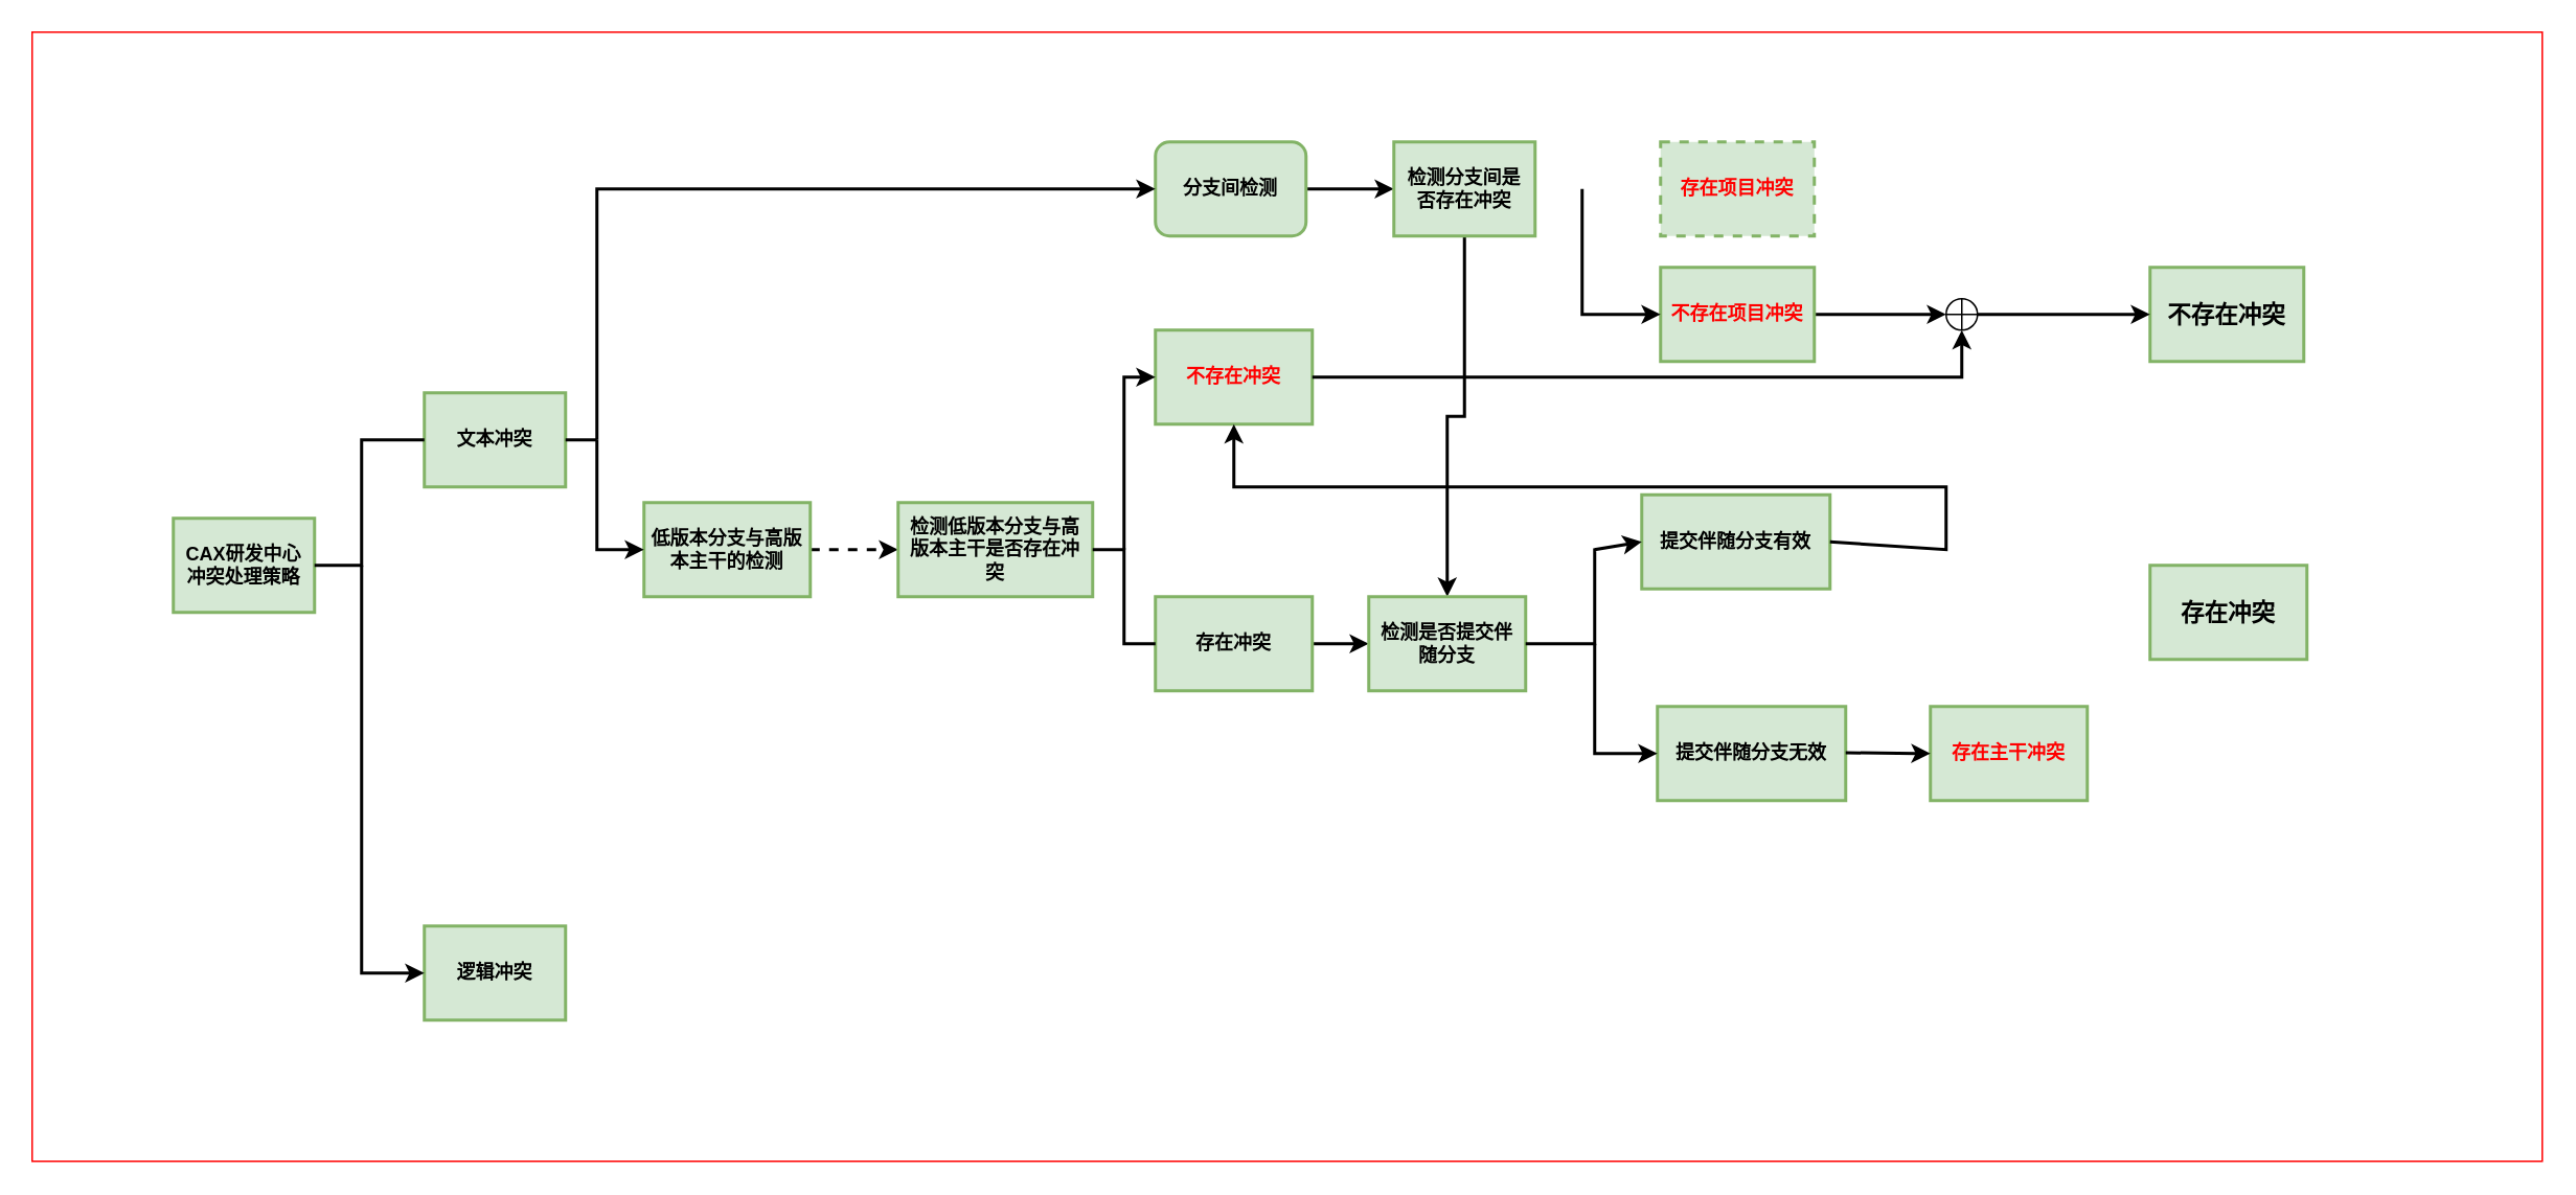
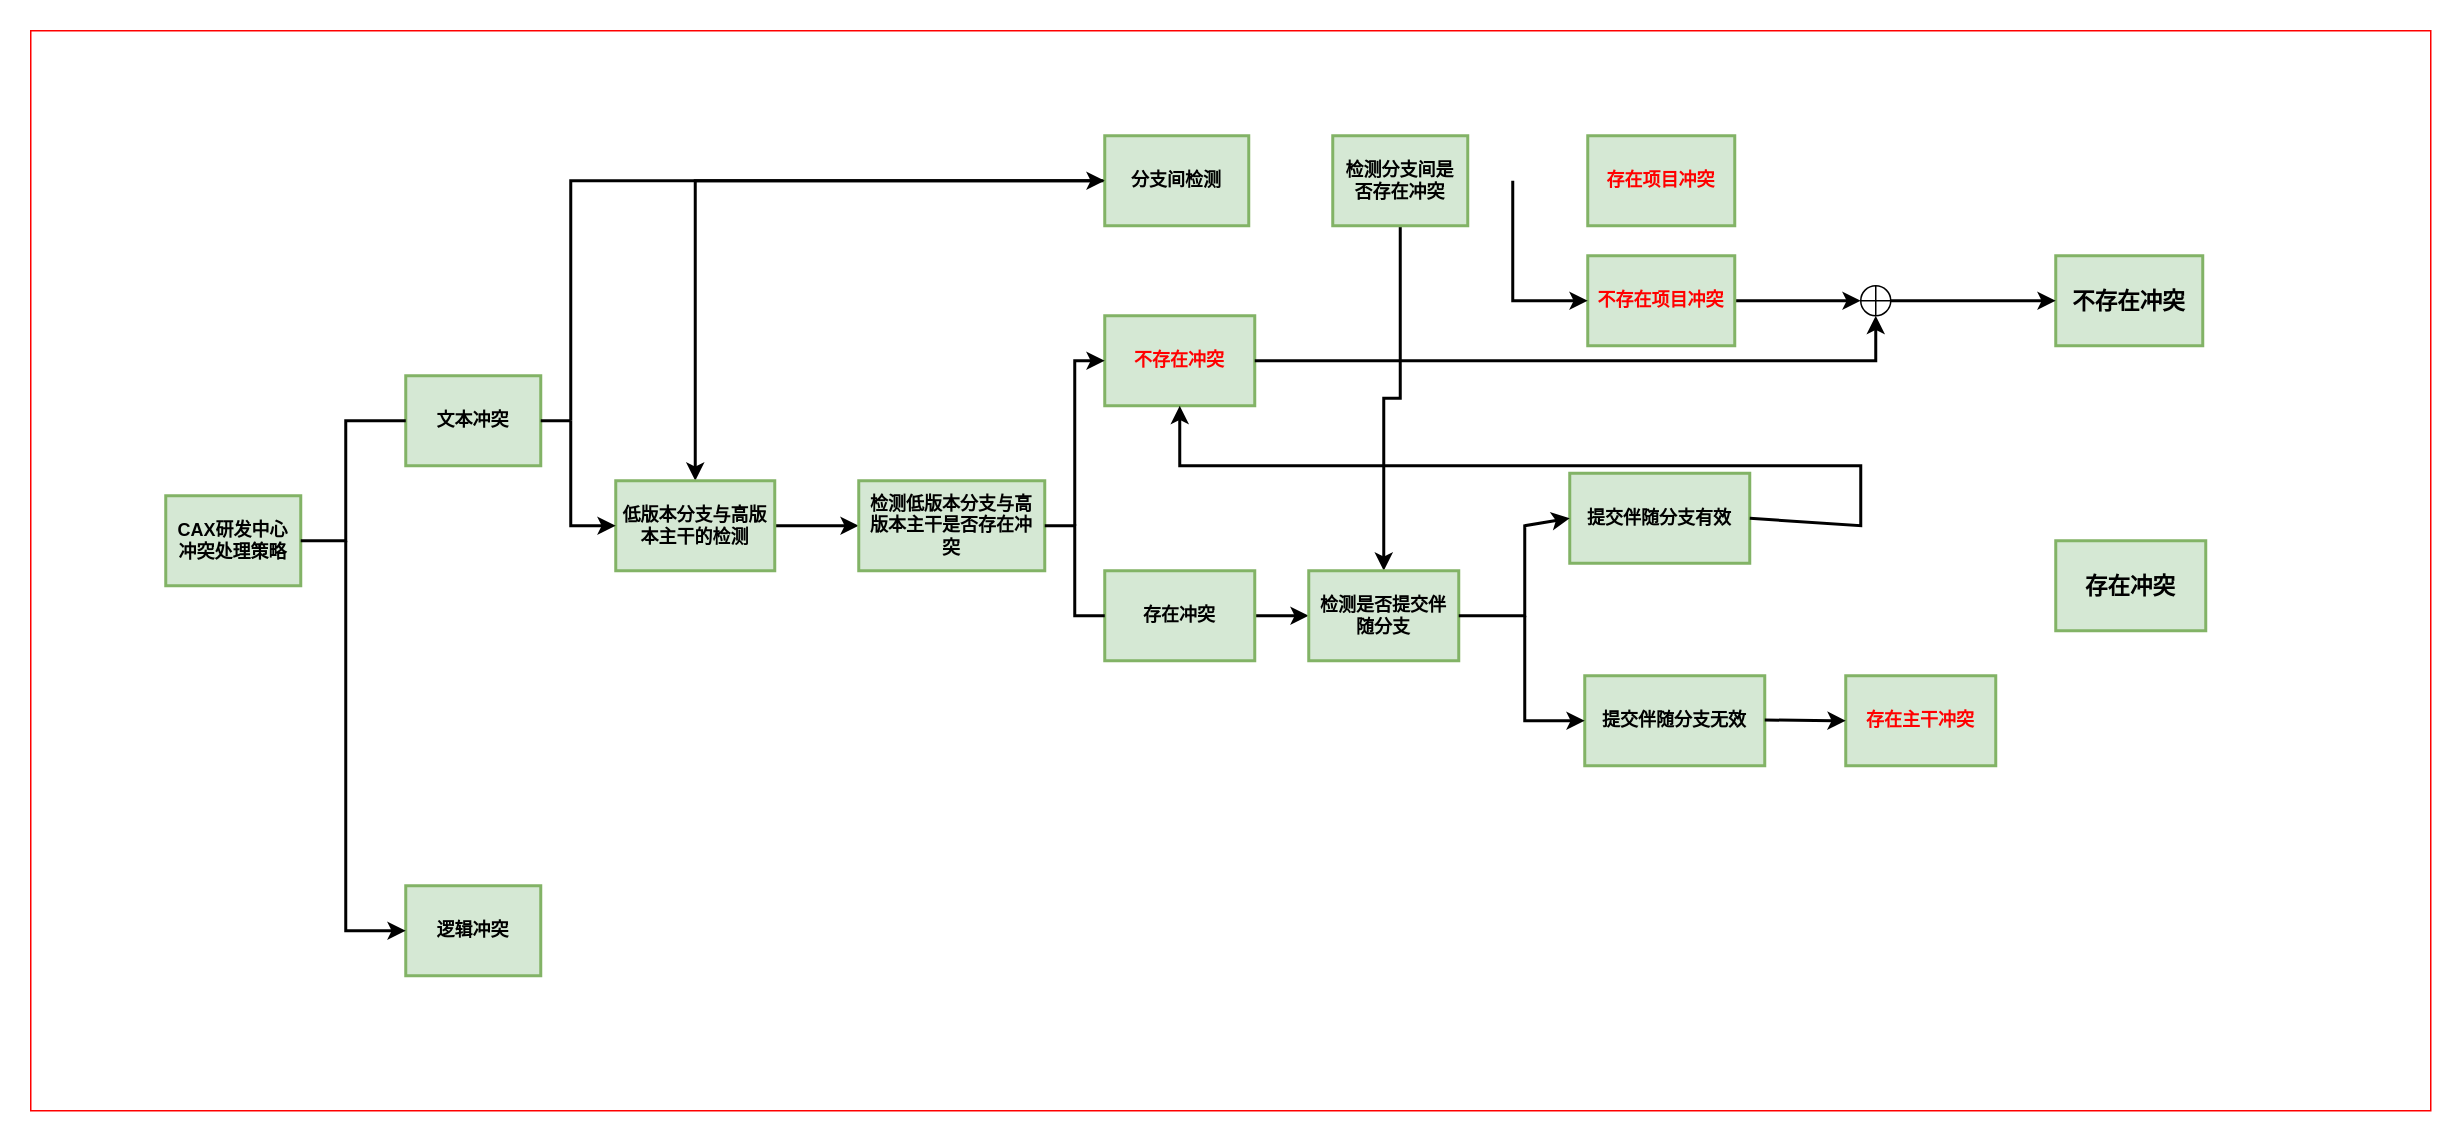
  <mxCell id="0" />
  <mxCell id="1" parent="0" />
  <mxCell id="2" value="" style="rounded=0;whiteSpace=wrap;html=1;fontSize=15;fontColor=#FF0000;strokeColor=#FF0000;" vertex="1" parent="1"><mxGeometry x="20" y="20" width="1600" height="720" as="geometry" /></mxCell>
  <mxCell id="3" value="CAX研发中心冲突处理策略" style="rounded=0;whiteSpace=wrap;html=1;fillColor=#d5e8d4;strokeColor=#82B366;strokeWidth=2;sketch=0;glass=0;shadow=0;spacing=6;fontStyle=1" vertex="1" parent="1"><mxGeometry x="110" y="330" width="90" height="60" as="geometry" /></mxCell>
  <mxCell id="4" value="文本冲突" style="rounded=0;whiteSpace=wrap;html=1;fillColor=#d5e8d4;strokeColor=#82B366;strokeWidth=2;sketch=0;glass=0;shadow=0;spacing=6;fontStyle=1" vertex="1" parent="1"><mxGeometry x="270" y="250" width="90" height="60" as="geometry" /></mxCell>
  <mxCell id="5" value="逻辑冲突" style="rounded=0;whiteSpace=wrap;html=1;fillColor=#d5e8d4;strokeColor=#82B366;strokeWidth=2;sketch=0;glass=0;shadow=0;spacing=6;fontStyle=1" vertex="1" parent="1"><mxGeometry x="270" y="590" width="90" height="60" as="geometry" /></mxCell>
  <mxCell id="6" value="" style="endArrow=none;html=1;rounded=0;exitX=1;exitY=0.5;exitDx=0;exitDy=0;entryX=0;entryY=0.5;entryDx=0;entryDy=0;strokeWidth=2;" edge="1" parent="1" source="3" target="4"><mxGeometry width="50" height="50" relative="1" as="geometry"><mxPoint x="160" y="390" as="sourcePoint" /><mxPoint x="210" y="340" as="targetPoint" /><Array as="points"><mxPoint x="230" y="360" /><mxPoint x="230" y="320" /><mxPoint x="230" y="280" /></Array></mxGeometry></mxCell>
  <mxCell id="7" value="" style="endArrow=classic;html=1;rounded=0;entryX=0;entryY=0.5;entryDx=0;entryDy=0;strokeWidth=2;" edge="1" parent="1" target="5"><mxGeometry width="50" height="50" relative="1" as="geometry"><mxPoint x="230" y="360" as="sourcePoint" /><mxPoint x="260" y="290" as="targetPoint" /><Array as="points"><mxPoint x="230" y="550" /><mxPoint x="230" y="620" /></Array></mxGeometry></mxCell>
- <mxCell id="8" value="" style="edgeStyle=orthogonalEdgeStyle;rounded=0;orthogonalLoop=1;jettySize=auto;html=1;strokeWidth=2;" edge="1" parent="1" source="9" target="14"><mxGeometry relative="1" as="geometry" /></mxCell>
- <mxCell id="9" value="分支间检测" style="whiteSpace=wrap;html=1;fillColor=#d5e8d4;strokeColor=#82B366;strokeWidth=2;sketch=0;glass=0;shadow=0;spacing=6;fontStyle=1;rounded=1;" vertex="1" parent="1"><mxGeometry x="736" y="90" width="96" height="60" as="geometry" /></mxCell>
- <mxCell id="10" value="" style="edgeStyle=orthogonalEdgeStyle;rounded=0;orthogonalLoop=1;jettySize=auto;html=1;strokeWidth=2;dashed=1;" edge="1" parent="1" source="11" target="22"><mxGeometry relative="1" as="geometry" /></mxCell>
+ <mxCell id="8" value="" style="edgeStyle=orthogonalEdgeStyle;rounded=0;orthogonalLoop=1;jettySize=auto;html=1;strokeWidth=2;" edge="1" parent="1" source="9" target="11"><mxGeometry relative="1" as="geometry" /></mxCell>
+ <mxCell id="9" value="分支间检测" style="rounded=0;whiteSpace=wrap;html=1;fillColor=#d5e8d4;strokeColor=#82B366;strokeWidth=2;sketch=0;glass=0;shadow=0;spacing=6;fontStyle=1" vertex="1" parent="1"><mxGeometry x="736" y="90" width="96" height="60" as="geometry" /></mxCell>
+ <mxCell id="10" value="" style="edgeStyle=orthogonalEdgeStyle;rounded=0;orthogonalLoop=1;jettySize=auto;html=1;strokeWidth=2;" edge="1" parent="1" source="11" target="22"><mxGeometry relative="1" as="geometry" /></mxCell>
  <mxCell id="11" value="低版本分支与高版本主干的检测" style="rounded=0;whiteSpace=wrap;html=1;fillColor=#d5e8d4;strokeColor=#82B366;strokeWidth=2;sketch=0;glass=0;shadow=0;spacing=6;fontStyle=1" vertex="1" parent="1"><mxGeometry x="410" y="320" width="106" height="60" as="geometry" /></mxCell>
  <mxCell id="12" value="" style="endArrow=none;html=1;rounded=0;strokeWidth=2;" edge="1" parent="1" source="4"><mxGeometry width="50" height="50" relative="1" as="geometry"><mxPoint x="340" y="330" as="sourcePoint" /><mxPoint x="380" y="280" as="targetPoint" /></mxGeometry></mxCell>
  <mxCell id="13" value="" style="edgeStyle=orthogonalEdgeStyle;rounded=0;orthogonalLoop=1;jettySize=auto;html=1;strokeWidth=2;" edge="1" parent="1" source="14" target="23"><mxGeometry relative="1" as="geometry" /></mxCell>
  <mxCell id="14" value="检测分支间是否存在冲突" style="rounded=0;whiteSpace=wrap;html=1;fillColor=#d5e8d4;strokeColor=#82B366;strokeWidth=2;sketch=0;glass=0;shadow=0;spacing=6;fontStyle=1" vertex="1" parent="1"><mxGeometry x="888" y="90" width="90" height="60" as="geometry" /></mxCell>
- <mxCell id="15" value="&lt;font color=&quot;#ff0000&quot;&gt;存在项目冲突&lt;/font&gt;" style="rounded=0;whiteSpace=wrap;html=1;fillColor=#d5e8d4;strokeColor=#82B366;strokeWidth=2;sketch=0;glass=0;shadow=0;spacing=6;fontStyle=1;dashed=1;" vertex="1" parent="1"><mxGeometry x="1058" y="90" width="98" height="60" as="geometry" /></mxCell>
+ <mxCell id="15" value="&lt;font color=&quot;#ff0000&quot;&gt;存在项目冲突&lt;/font&gt;" style="rounded=0;whiteSpace=wrap;html=1;fillColor=#d5e8d4;strokeColor=#82B366;strokeWidth=2;sketch=0;glass=0;shadow=0;spacing=6;fontStyle=1" vertex="1" parent="1"><mxGeometry x="1058" y="90" width="98" height="60" as="geometry" /></mxCell>
  <mxCell id="16" value="" style="edgeStyle=orthogonalEdgeStyle;rounded=0;orthogonalLoop=1;jettySize=auto;html=1;strokeWidth=2;entryX=0;entryY=0.5;entryDx=0;entryDy=0;" edge="1" parent="1" source="17" target="37"><mxGeometry relative="1" as="geometry"><mxPoint x="1196" y="210" as="targetPoint" /></mxGeometry></mxCell>
  <mxCell id="17" value="&lt;font color=&quot;#ff0000&quot;&gt;不存在项目冲突&lt;/font&gt;" style="rounded=0;whiteSpace=wrap;html=1;fillColor=#d5e8d4;strokeColor=#82B366;strokeWidth=2;sketch=0;glass=0;shadow=0;spacing=6;fontStyle=1" vertex="1" parent="1"><mxGeometry x="1058" y="170" width="98" height="60" as="geometry" /></mxCell>
  <mxCell id="18" value="" style="endArrow=classic;html=1;rounded=0;strokeWidth=2;entryX=0;entryY=0.5;entryDx=0;entryDy=0;" edge="1" parent="1" target="17"><mxGeometry width="50" height="50" relative="1" as="geometry"><mxPoint x="1008" y="120" as="sourcePoint" /><mxPoint x="1058" y="70" as="targetPoint" /><Array as="points"><mxPoint x="1008" y="200" /></Array></mxGeometry></mxCell>
  <mxCell id="19" value="" style="endArrow=classic;html=1;rounded=0;strokeWidth=2;entryX=0;entryY=0.5;entryDx=0;entryDy=0;" edge="1" parent="1" target="9"><mxGeometry width="50" height="50" relative="1" as="geometry"><mxPoint x="380" y="280" as="sourcePoint" /><mxPoint x="400" y="150" as="targetPoint" /><Array as="points"><mxPoint x="380" y="120" /></Array></mxGeometry></mxCell>
  <mxCell id="20" value="" style="endArrow=classic;html=1;rounded=0;strokeWidth=2;entryX=0;entryY=0.5;entryDx=0;entryDy=0;" edge="1" parent="1" target="11"><mxGeometry width="50" height="50" relative="1" as="geometry"><mxPoint x="380" y="280" as="sourcePoint" /><mxPoint x="360" y="420" as="targetPoint" /><Array as="points"><mxPoint x="380" y="350" /></Array></mxGeometry></mxCell>
  <mxCell id="21" value="" style="edgeStyle=orthogonalEdgeStyle;rounded=0;orthogonalLoop=1;jettySize=auto;html=1;strokeWidth=2;startArrow=none;" edge="1" parent="1" source="25" target="23"><mxGeometry relative="1" as="geometry" /></mxCell>
  <mxCell id="22" value="检测低版本分支与高版本主干是否存在冲突" style="rounded=0;whiteSpace=wrap;html=1;fillColor=#d5e8d4;strokeColor=#82B366;strokeWidth=2;sketch=0;glass=0;shadow=0;spacing=7;fontStyle=1" vertex="1" parent="1"><mxGeometry x="572" y="320" width="124" height="60" as="geometry" /></mxCell>
  <mxCell id="23" value="检测是否提交伴随分支" style="rounded=0;whiteSpace=wrap;html=1;fillColor=#d5e8d4;strokeColor=#82B366;strokeWidth=2;sketch=0;glass=0;shadow=0;spacing=7;fontStyle=1" vertex="1" parent="1"><mxGeometry x="872" y="380" width="100" height="60" as="geometry" /></mxCell>
  <mxCell id="24" value="&lt;font color=&quot;#ff0000&quot;&gt;不存在冲突&lt;/font&gt;" style="rounded=0;whiteSpace=wrap;html=1;fillColor=#d5e8d4;strokeColor=#82B366;strokeWidth=2;sketch=0;glass=0;shadow=0;spacing=7;fontStyle=1" vertex="1" parent="1"><mxGeometry x="736" y="210" width="100" height="60" as="geometry" /></mxCell>
  <mxCell id="25" value="存在冲突" style="rounded=0;whiteSpace=wrap;html=1;fillColor=#d5e8d4;strokeColor=#82B366;strokeWidth=2;sketch=0;glass=0;shadow=0;spacing=7;fontStyle=1" vertex="1" parent="1"><mxGeometry x="736" y="380" width="100" height="60" as="geometry" /></mxCell>
  <mxCell id="26" value="" style="edgeStyle=orthogonalEdgeStyle;rounded=0;orthogonalLoop=1;jettySize=auto;html=1;strokeWidth=2;endArrow=none;" edge="1" parent="1" source="22" target="25"><mxGeometry relative="1" as="geometry"><mxPoint x="696" y="350" as="sourcePoint" /><mxPoint x="866" y="350" as="targetPoint" /></mxGeometry></mxCell>
  <mxCell id="27" value="" style="endArrow=classic;html=1;rounded=0;fontColor=#FF0000;strokeWidth=2;entryX=0;entryY=0.5;entryDx=0;entryDy=0;" edge="1" parent="1" target="24"><mxGeometry width="50" height="50" relative="1" as="geometry"><mxPoint x="716" y="350" as="sourcePoint" /><mxPoint x="676" y="250" as="targetPoint" /><Array as="points"><mxPoint x="716" y="240" /></Array></mxGeometry></mxCell>
  <mxCell id="28" value="提交伴随分支有效" style="rounded=0;whiteSpace=wrap;html=1;fillColor=#d5e8d4;strokeColor=#82B366;strokeWidth=2;sketch=0;glass=0;shadow=0;spacing=7;fontStyle=1" vertex="1" parent="1"><mxGeometry x="1046" y="315" width="120" height="60" as="geometry" /></mxCell>
  <mxCell id="29" value="提交伴随分支无效" style="rounded=0;whiteSpace=wrap;html=1;fillColor=#d5e8d4;strokeColor=#82B366;strokeWidth=2;sketch=0;glass=0;shadow=0;spacing=7;fontStyle=1" vertex="1" parent="1"><mxGeometry x="1056" y="450" width="120" height="60" as="geometry" /></mxCell>
  <mxCell id="30" value="" style="endArrow=classic;html=1;rounded=0;strokeWidth=2;exitX=1;exitY=0.5;exitDx=0;exitDy=0;entryX=0;entryY=0.5;entryDx=0;entryDy=0;" edge="1" parent="1" target="28"><mxGeometry width="50" height="50" relative="1" as="geometry"><mxPoint x="972" y="410" as="sourcePoint" /><mxPoint x="1066" y="400" as="targetPoint" /><Array as="points"><mxPoint x="1016" y="410" /><mxPoint x="1016" y="350" /></Array></mxGeometry></mxCell>
  <mxCell id="31" value="" style="endArrow=classic;html=1;rounded=0;strokeWidth=2;entryX=0;entryY=0.5;entryDx=0;entryDy=0;" edge="1" parent="1" target="29"><mxGeometry width="50" height="50" relative="1" as="geometry"><mxPoint x="1016" y="410" as="sourcePoint" /><mxPoint x="1026" y="480" as="targetPoint" /><Array as="points"><mxPoint x="1016" y="480" /></Array></mxGeometry></mxCell>
  <mxCell id="32" value="&lt;font color=&quot;#ff0000&quot;&gt;存在主干冲突&lt;/font&gt;" style="rounded=0;whiteSpace=wrap;html=1;fillColor=#d5e8d4;strokeColor=#82B366;strokeWidth=2;sketch=0;glass=0;shadow=0;spacing=7;fontStyle=1" vertex="1" parent="1"><mxGeometry x="1230" y="450" width="100" height="60" as="geometry" /></mxCell>
  <mxCell id="33" value="" style="endArrow=classic;html=1;rounded=0;strokeWidth=2;exitX=1;exitY=0.5;exitDx=0;exitDy=0;entryX=0;entryY=0.5;entryDx=0;entryDy=0;" edge="1" parent="1" target="32"><mxGeometry width="50" height="50" relative="1" as="geometry"><mxPoint x="1176" y="479.5" as="sourcePoint" /><mxPoint x="1240" y="479.5" as="targetPoint" /></mxGeometry></mxCell>
  <mxCell id="34" value="&lt;font style=&quot;font-size: 15px;&quot;&gt;存在冲突&lt;/font&gt;" style="rounded=0;whiteSpace=wrap;html=1;fillColor=#d5e8d4;strokeColor=#82B366;strokeWidth=2;sketch=0;glass=0;shadow=0;spacing=7;fontStyle=1" vertex="1" parent="1"><mxGeometry x="1370" y="360" width="100" height="60" as="geometry" /></mxCell>
  <mxCell id="35" value="&lt;font style=&quot;font-size: 15px;&quot;&gt;不存在冲突&lt;/font&gt;" style="rounded=0;whiteSpace=wrap;html=1;fillColor=#d5e8d4;strokeColor=#82B366;strokeWidth=2;sketch=0;glass=0;shadow=0;spacing=6;fontStyle=1" vertex="1" parent="1"><mxGeometry x="1370" y="170" width="98" height="60" as="geometry" /></mxCell>
  <mxCell id="36" value="" style="edgeStyle=orthogonalEdgeStyle;rounded=0;orthogonalLoop=1;jettySize=auto;html=1;strokeWidth=2;" edge="1" parent="1" source="37" target="35"><mxGeometry relative="1" as="geometry" /></mxCell>
  <mxCell id="37" value="" style="shape=orEllipse;perimeter=ellipsePerimeter;whiteSpace=wrap;html=1;backgroundOutline=1;" vertex="1" parent="1"><mxGeometry x="1240" y="190" width="20" height="20" as="geometry" /></mxCell>
  <mxCell id="38" value="" style="edgeStyle=segmentEdgeStyle;endArrow=classic;html=1;rounded=0;strokeWidth=2;entryX=0.5;entryY=1;entryDx=0;entryDy=0;exitX=1;exitY=0.5;exitDx=0;exitDy=0;" edge="1" parent="1" source="24" target="37"><mxGeometry width="50" height="50" relative="1" as="geometry"><mxPoint x="1500" y="290" as="sourcePoint" /><mxPoint x="1550" y="240" as="targetPoint" /></mxGeometry></mxCell>
  <mxCell id="39" value="" style="endArrow=classic;html=1;rounded=0;strokeWidth=2;entryX=0.5;entryY=1;entryDx=0;entryDy=0;exitX=1;exitY=0.5;exitDx=0;exitDy=0;" edge="1" parent="1" source="28" target="24"><mxGeometry width="50" height="50" relative="1" as="geometry"><mxPoint x="1230" y="310" as="sourcePoint" /><mxPoint x="1010" y="270" as="targetPoint" /><Array as="points"><mxPoint x="1240" y="350" /><mxPoint x="1240" y="310" /><mxPoint x="786" y="310" /></Array></mxGeometry></mxCell>
